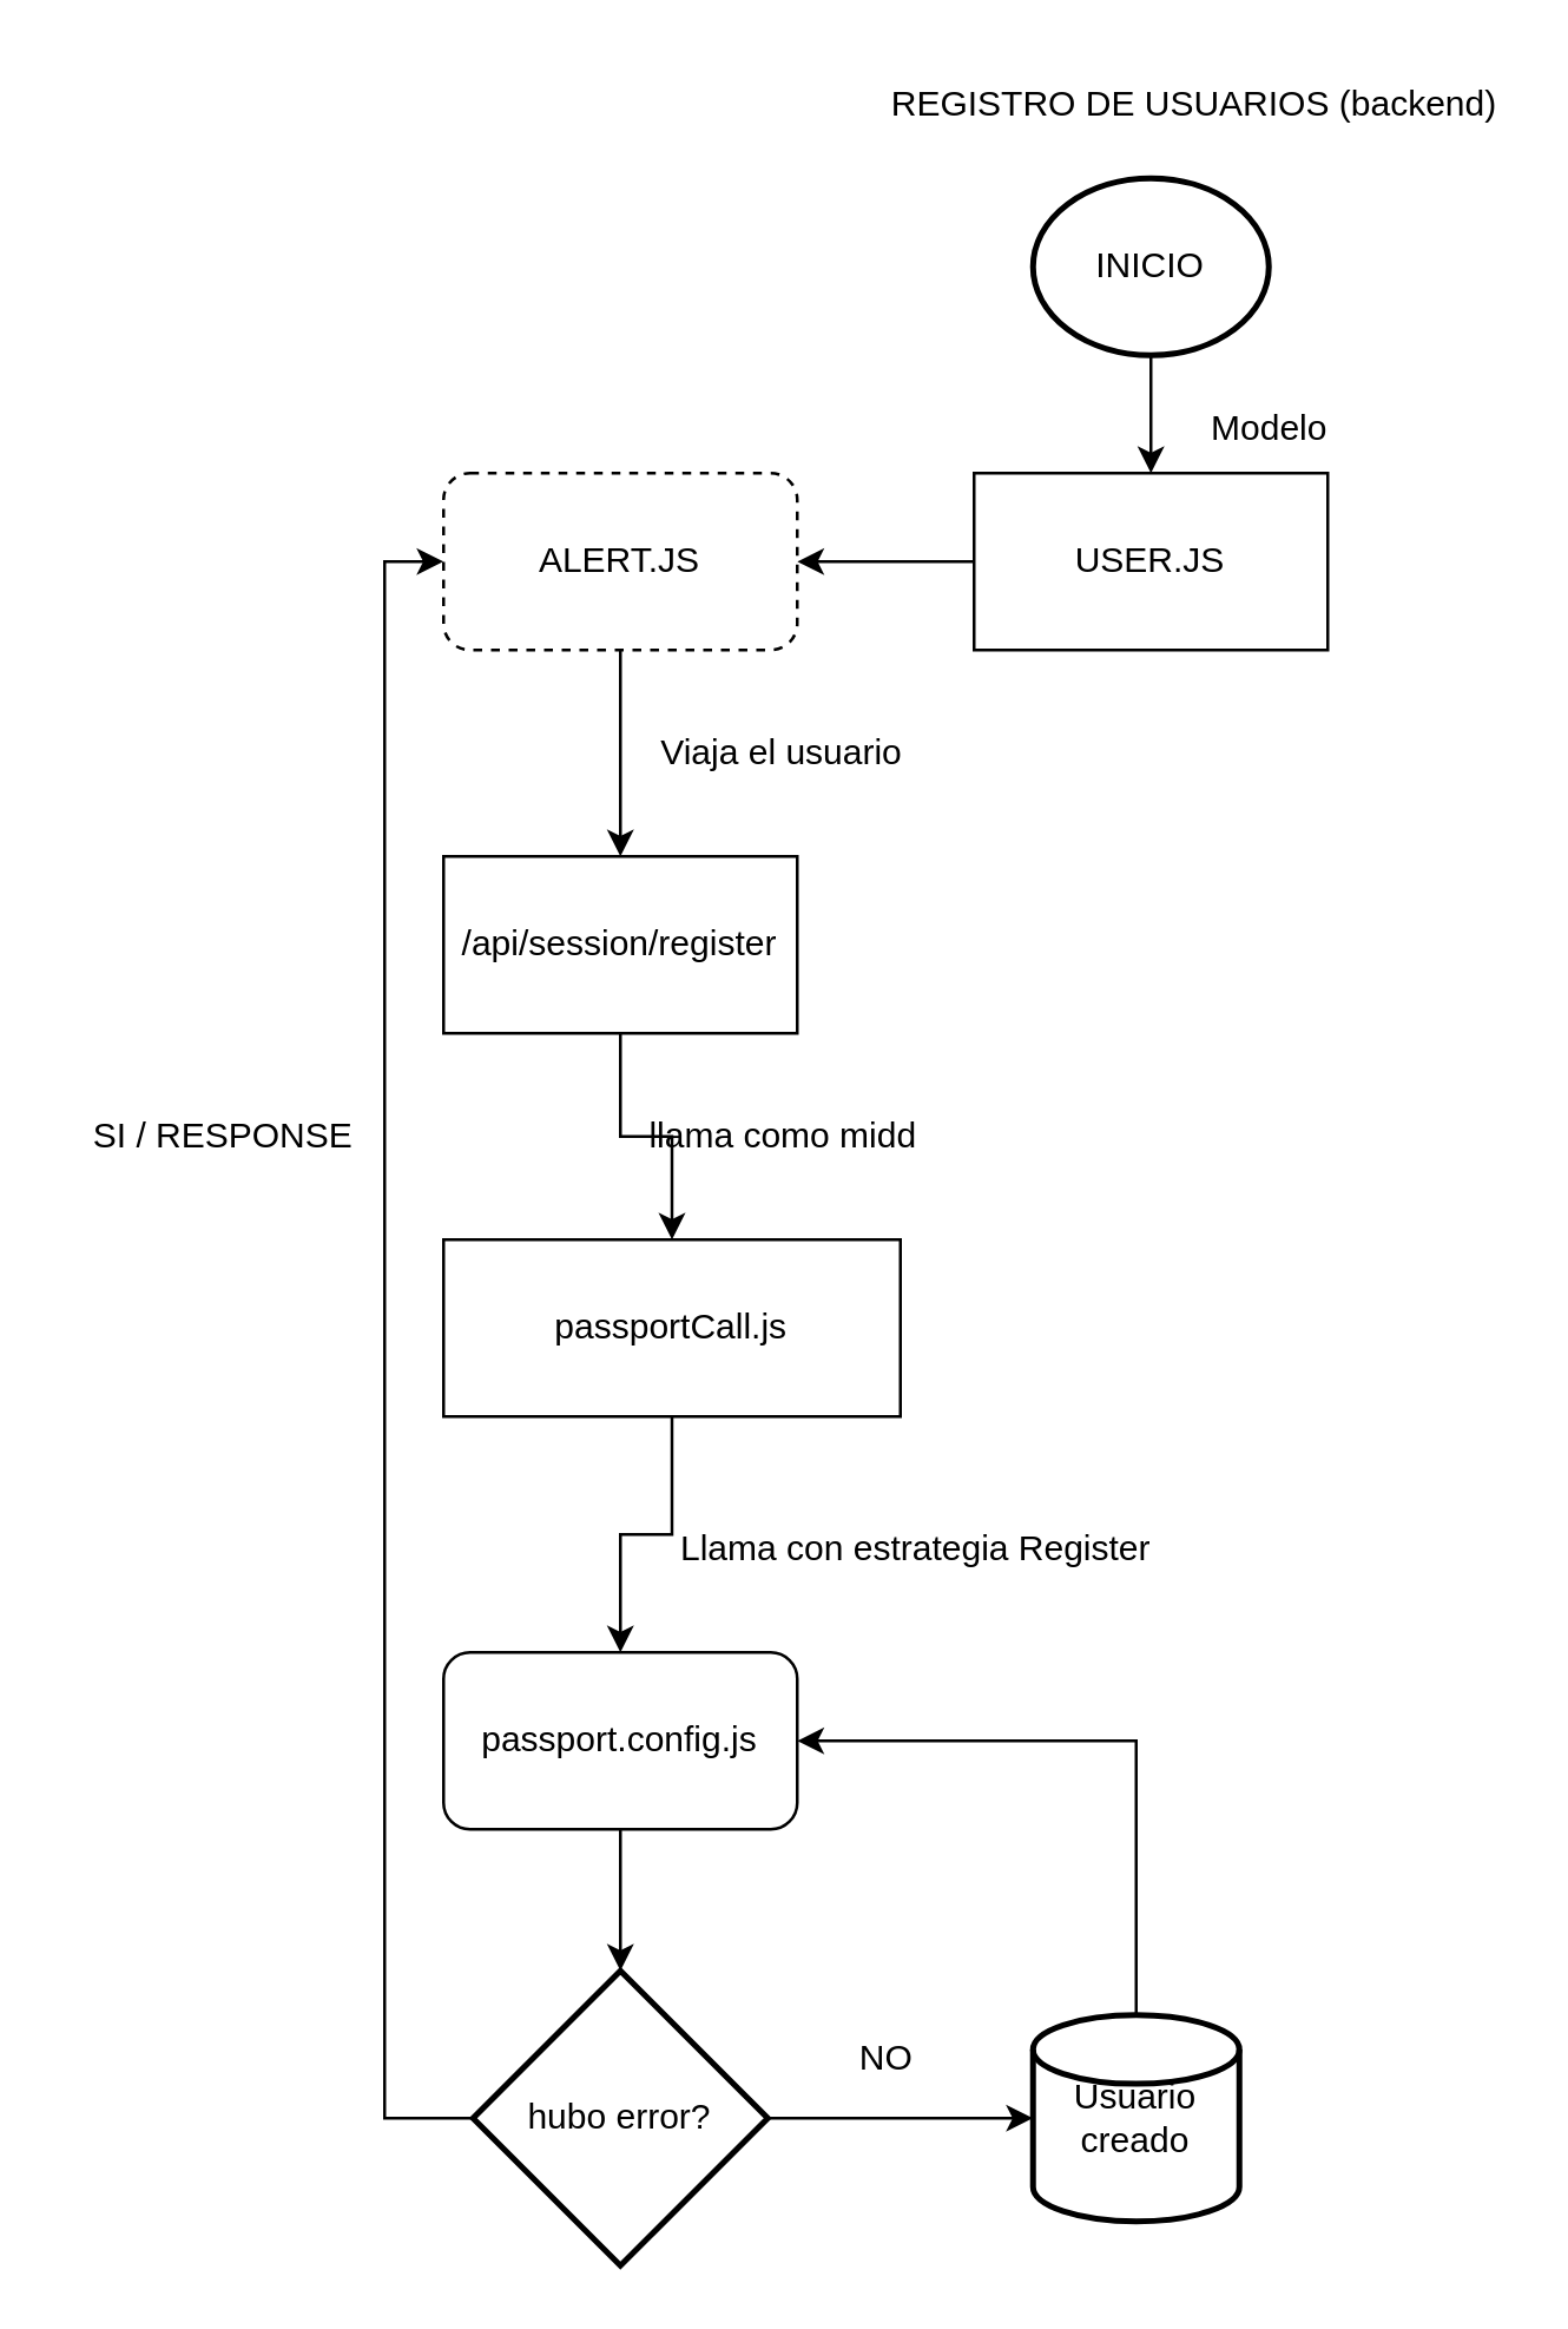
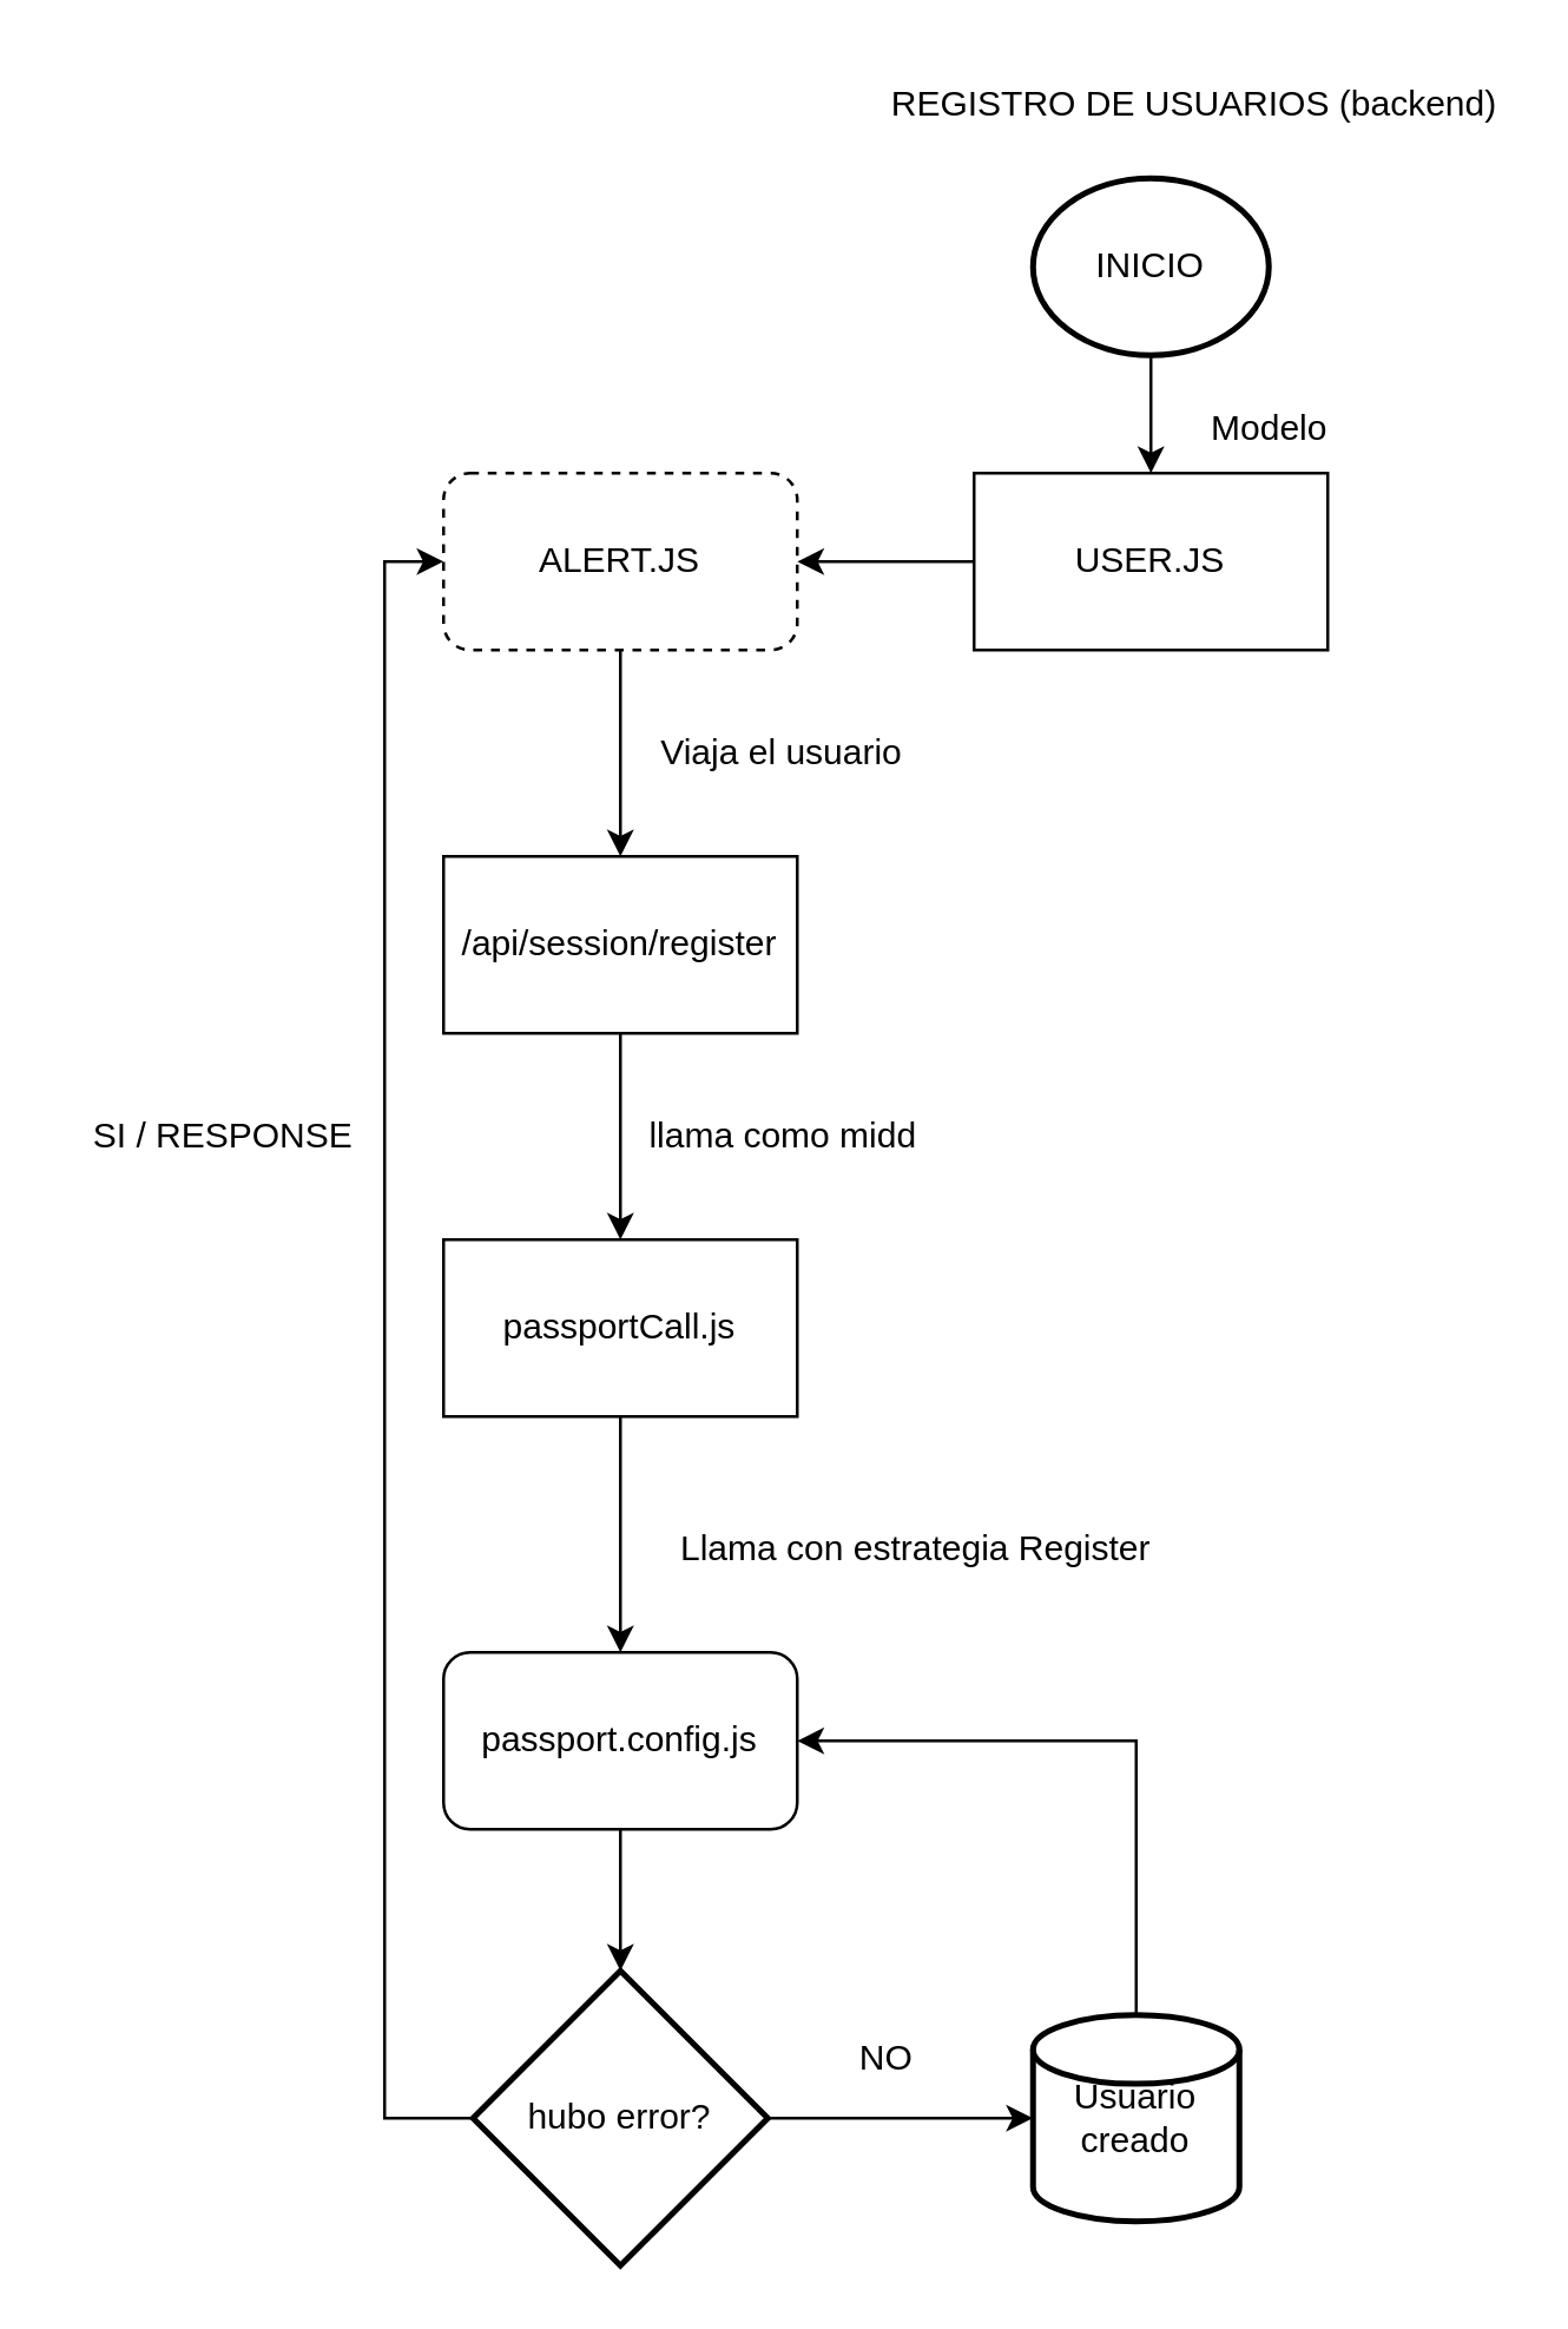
  <mxCell id="0" />
  <mxCell id="1" parent="0" />
  <mxCell id="2" style="edgeStyle=orthogonalEdgeStyle;rounded=0;orthogonalLoop=1;jettySize=auto;html=1;exitX=0.5;exitY=1;exitDx=0;exitDy=0;exitPerimeter=0;entryX=0.5;entryY=0;entryDx=0;entryDy=0;" edge="1" parent="1" source="3" target="6"><mxGeometry relative="1" as="geometry" /></mxCell>
  <mxCell id="3" value="INICIO" style="strokeWidth=2;html=1;shape=mxgraph.flowchart.start_1;whiteSpace=wrap;labelBackgroundColor=none;" vertex="1" parent="1"><mxGeometry x="350" y="60" width="80" height="60" as="geometry" /></mxCell>
  <mxCell id="4" value="REGISTRO DE USUARIOS (backend)" style="text;html=1;strokeColor=none;fillColor=none;align=center;verticalAlign=middle;whiteSpace=wrap;rounded=0;" vertex="1" parent="1"><mxGeometry x="300" y="20" width="210" height="30" as="geometry" /></mxCell>
  <mxCell id="5" style="edgeStyle=orthogonalEdgeStyle;rounded=0;orthogonalLoop=1;jettySize=auto;html=1;entryX=1;entryY=0.5;entryDx=0;entryDy=0;" edge="1" parent="1" source="6" target="8"><mxGeometry relative="1" as="geometry" /></mxCell>
  <mxCell id="6" value="USER.JS" style="rounded=0;whiteSpace=wrap;html=1;" vertex="1" parent="1"><mxGeometry x="330" y="160" width="120" height="60" as="geometry" /></mxCell>
  <mxCell id="7" style="edgeStyle=orthogonalEdgeStyle;rounded=0;orthogonalLoop=1;jettySize=auto;html=1;exitX=0.5;exitY=1;exitDx=0;exitDy=0;entryX=0.5;entryY=0;entryDx=0;entryDy=0;" edge="1" parent="1" source="8" target="10"><mxGeometry relative="1" as="geometry" /></mxCell>
  <mxCell id="8" value="ALERT.JS" style="rounded=1;whiteSpace=wrap;html=1;dashed=1;" vertex="1" parent="1"><mxGeometry x="150" y="160" width="120" height="60" as="geometry" /></mxCell>
  <mxCell id="9" style="edgeStyle=orthogonalEdgeStyle;rounded=0;orthogonalLoop=1;jettySize=auto;html=1;exitX=0.5;exitY=1;exitDx=0;exitDy=0;" edge="1" parent="1" source="10" target="12"><mxGeometry relative="1" as="geometry" /></mxCell>
  <mxCell id="10" value="/api/session/register" style="whiteSpace=wrap;html=1;" vertex="1" parent="1"><mxGeometry x="150" y="290" width="120" height="60" as="geometry" /></mxCell>
  <mxCell id="11" value="" style="edgeStyle=orthogonalEdgeStyle;rounded=0;orthogonalLoop=1;jettySize=auto;html=1;" edge="1" parent="1" source="12" target="14"><mxGeometry relative="1" as="geometry" /></mxCell>
- <mxCell id="12" value="passportCall.js" style="whiteSpace=wrap;html=1;" vertex="1" parent="1"><mxGeometry x="150" y="420" width="155" height="60" as="geometry" /></mxCell>
+ <mxCell id="12" value="passportCall.js" style="whiteSpace=wrap;html=1;" vertex="1" parent="1"><mxGeometry x="150" y="420" width="120" height="60" as="geometry" /></mxCell>
  <mxCell id="13" style="edgeStyle=orthogonalEdgeStyle;rounded=0;orthogonalLoop=1;jettySize=auto;html=1;entryX=0.5;entryY=0;entryDx=0;entryDy=0;entryPerimeter=0;" edge="1" parent="1" source="14" target="24"><mxGeometry relative="1" as="geometry" /></mxCell>
  <mxCell id="14" value="passport.config.js" style="whiteSpace=wrap;html=1;rounded=1;" vertex="1" parent="1"><mxGeometry x="150" y="560" width="120" height="60" as="geometry" /></mxCell>
  <mxCell id="15" value="Viaja el usuario" style="text;html=1;strokeColor=none;fillColor=none;align=center;verticalAlign=middle;whiteSpace=wrap;rounded=0;" vertex="1" parent="1"><mxGeometry x="200" y="240" width="130" height="30" as="geometry" /></mxCell>
  <mxCell id="16" value="Modelo" style="text;html=1;align=center;verticalAlign=middle;resizable=0;points=[];autosize=1;strokeColor=none;fillColor=none;" vertex="1" parent="1"><mxGeometry x="400" y="130" width="60" height="30" as="geometry" /></mxCell>
  <mxCell id="17" value="Llama con estrategia Register" style="text;html=1;align=center;verticalAlign=middle;resizable=0;points=[];autosize=1;strokeColor=none;fillColor=none;" vertex="1" parent="1"><mxGeometry x="220" y="510" width="180" height="30" as="geometry" /></mxCell>
  <mxCell id="18" style="edgeStyle=orthogonalEdgeStyle;rounded=0;orthogonalLoop=1;jettySize=auto;html=1;exitX=0.5;exitY=0;exitDx=0;exitDy=0;exitPerimeter=0;entryX=1;entryY=0.5;entryDx=0;entryDy=0;" edge="1" parent="1" source="19" target="14"><mxGeometry relative="1" as="geometry" /></mxCell>
  <mxCell id="19" value="Usuario creado" style="strokeWidth=2;html=1;shape=mxgraph.flowchart.database;whiteSpace=wrap;" vertex="1" parent="1"><mxGeometry x="350" y="683" width="70" height="70" as="geometry" /></mxCell>
  <mxCell id="20" value="NO" style="text;html=1;align=center;verticalAlign=middle;resizable=0;points=[];autosize=1;strokeColor=none;fillColor=none;" vertex="1" parent="1"><mxGeometry x="280" y="683" width="40" height="30" as="geometry" /></mxCell>
  <mxCell id="21" value="llama como midd" style="text;html=1;align=center;verticalAlign=middle;resizable=0;points=[];autosize=1;strokeColor=none;fillColor=none;" vertex="1" parent="1"><mxGeometry x="210" y="370" width="110" height="30" as="geometry" /></mxCell>
  <mxCell id="22" style="edgeStyle=orthogonalEdgeStyle;rounded=0;orthogonalLoop=1;jettySize=auto;html=1;" edge="1" parent="1" source="24" target="19"><mxGeometry relative="1" as="geometry" /></mxCell>
  <mxCell id="23" style="edgeStyle=orthogonalEdgeStyle;rounded=0;orthogonalLoop=1;jettySize=auto;html=1;exitX=0;exitY=0.5;exitDx=0;exitDy=0;exitPerimeter=0;entryX=0;entryY=0.5;entryDx=0;entryDy=0;" edge="1" parent="1" source="24" target="8"><mxGeometry relative="1" as="geometry" /></mxCell>
  <mxCell id="24" value="hubo error?" style="strokeWidth=2;html=1;shape=mxgraph.flowchart.decision;whiteSpace=wrap;" vertex="1" parent="1"><mxGeometry x="160" y="668" width="100" height="100" as="geometry" /></mxCell>
  <mxCell id="25" value="SI / RESPONSE" style="text;html=1;align=center;verticalAlign=middle;resizable=0;points=[];autosize=1;strokeColor=none;fillColor=none;" vertex="1" parent="1"><mxGeometry y="370" width="110" height="30" as="geometry" x="20" /></mxCell>
